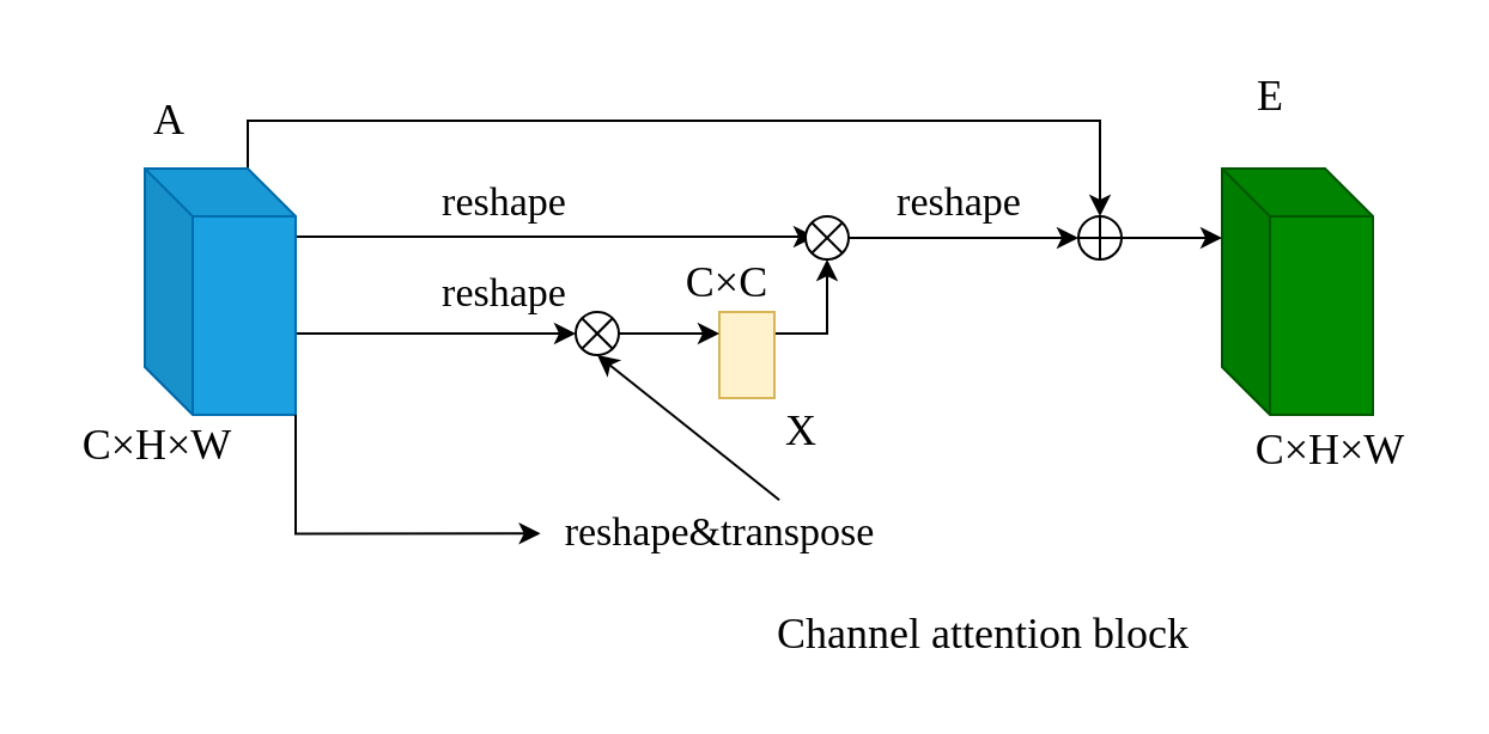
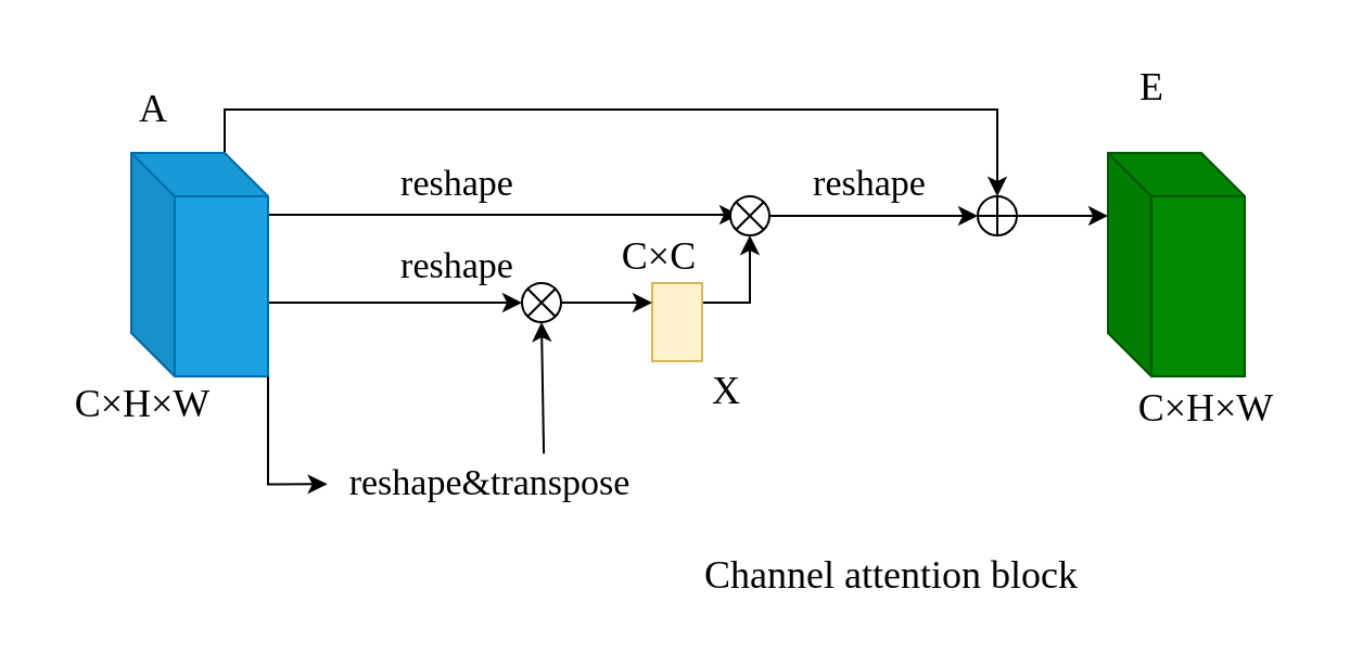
  <mxCell id="0" />
  <mxCell id="1" parent="0" />
  <mxCell id="2" style="edgeStyle=orthogonalEdgeStyle;rounded=0;orthogonalLoop=1;jettySize=auto;html=1;exitX=0;exitY=0;exitDx=63;exitDy=20;exitPerimeter=0;" edge="1" parent="1"><mxGeometry relative="1" as="geometry"><mxPoint x="340" y="98.5" as="targetPoint" /><mxPoint x="123" y="98.5" as="sourcePoint" /></mxGeometry></mxCell>
  <mxCell id="3" style="edgeStyle=orthogonalEdgeStyle;rounded=0;orthogonalLoop=1;jettySize=auto;html=1;exitX=0;exitY=0;exitDx=43;exitDy=0;exitPerimeter=0;entryX=0.5;entryY=0;entryDx=0;entryDy=0;" edge="1" parent="1" source="5" target="13"><mxGeometry relative="1" as="geometry" /></mxCell>
  <mxCell id="4" style="edgeStyle=orthogonalEdgeStyle;rounded=0;orthogonalLoop=1;jettySize=auto;html=1;exitX=0;exitY=0;exitDx=63;exitDy=61.5;exitPerimeter=0;entryX=0;entryY=0.5;entryDx=0;entryDy=0;" edge="1" parent="1" source="5" target="12"><mxGeometry relative="1" as="geometry"><Array as="points"><mxPoint x="123" y="139" /></Array></mxGeometry></mxCell>
  <mxCell id="5" value="" style="shape=cube;whiteSpace=wrap;html=1;boundedLbl=1;backgroundOutline=1;darkOpacity=0.05;darkOpacity2=0.1;fillColor=#1ba1e2;fontColor=#ffffff;strokeColor=#006EAF;" vertex="1" parent="1"><mxGeometry x="60" y="70" width="63" height="103" as="geometry" /></mxCell>
  <mxCell id="6" style="edgeStyle=orthogonalEdgeStyle;rounded=0;orthogonalLoop=1;jettySize=auto;html=1;exitX=1;exitY=0.25;exitDx=0;exitDy=0;entryX=0.5;entryY=1;entryDx=0;entryDy=0;" edge="1" parent="1" source="7" target="10"><mxGeometry relative="1" as="geometry" /></mxCell>
  <mxCell id="7" value="" style="rounded=0;whiteSpace=wrap;html=1;fillColor=#fff2cc;strokeColor=#d6b656;" vertex="1" parent="1"><mxGeometry x="300" y="130" width="23" height="36" as="geometry" /></mxCell>
  <mxCell id="8" value="" style="shape=cube;whiteSpace=wrap;html=1;boundedLbl=1;backgroundOutline=1;darkOpacity=0.05;darkOpacity2=0.1;fillColor=#008a00;fontColor=#ffffff;strokeColor=#005700;" vertex="1" parent="1"><mxGeometry x="510" y="70" width="63" height="103" as="geometry" /></mxCell>
  <mxCell id="9" style="edgeStyle=orthogonalEdgeStyle;rounded=0;orthogonalLoop=1;jettySize=auto;html=1;exitX=1;exitY=0.5;exitDx=0;exitDy=0;entryX=0;entryY=0.5;entryDx=0;entryDy=0;" edge="1" parent="1" source="10" target="13"><mxGeometry relative="1" as="geometry" /></mxCell>
  <mxCell id="10" value="" style="shape=sumEllipse;perimeter=ellipsePerimeter;whiteSpace=wrap;html=1;backgroundOutline=1;" vertex="1" parent="1"><mxGeometry x="336" y="90" width="18" height="18" as="geometry" /></mxCell>
  <mxCell id="11" style="edgeStyle=orthogonalEdgeStyle;rounded=0;orthogonalLoop=1;jettySize=auto;html=1;exitX=1;exitY=0.5;exitDx=0;exitDy=0;entryX=0;entryY=0.25;entryDx=0;entryDy=0;" edge="1" parent="1" source="12" target="7"><mxGeometry relative="1" as="geometry" /></mxCell>
  <mxCell id="12" value="" style="shape=sumEllipse;perimeter=ellipsePerimeter;whiteSpace=wrap;html=1;backgroundOutline=1;" vertex="1" parent="1"><mxGeometry x="240" y="130" width="18" height="18" as="geometry" /></mxCell>
  <mxCell id="13" value="" style="shape=orEllipse;perimeter=ellipsePerimeter;whiteSpace=wrap;html=1;backgroundOutline=1;" vertex="1" parent="1"><mxGeometry x="450" y="90" width="18" height="18" as="geometry" /></mxCell>
  <mxCell id="14" style="edgeStyle=orthogonalEdgeStyle;rounded=0;orthogonalLoop=1;jettySize=auto;html=1;exitX=1;exitY=0.5;exitDx=0;exitDy=0;entryX=0;entryY=0.282;entryDx=0;entryDy=0;entryPerimeter=0;" edge="1" parent="1" source="13" target="8"><mxGeometry relative="1" as="geometry" /></mxCell>
  <mxCell id="15" value="&lt;font style=&quot;font-size: 17px;&quot; face=&quot;Times New Roman&quot;&gt;reshape&lt;/font&gt;" style="text;html=1;align=center;verticalAlign=middle;resizable=0;points=[];autosize=1;strokeColor=none;fillColor=none;" vertex="1" parent="1"><mxGeometry x="170" y="70" width="80" height="30" as="geometry" /></mxCell>
  <mxCell id="16" value="&lt;font style=&quot;font-size: 17px;&quot; face=&quot;Times New Roman&quot;&gt;reshape&lt;/font&gt;" style="text;html=1;align=center;verticalAlign=middle;resizable=0;points=[];autosize=1;strokeColor=none;fillColor=none;" vertex="1" parent="1"><mxGeometry x="170" y="108" width="80" height="30" as="geometry" /></mxCell>
- <mxCell id="17" value="&lt;font style=&quot;font-size: 17px;&quot; face=&quot;Times New Roman&quot;&gt;reshape&amp;amp;transpose&lt;/font&gt;" style="text;html=1;align=center;verticalAlign=middle;resizable=0;points=[];autosize=1;strokeColor=none;fillColor=none;" vertex="1" parent="1"><mxGeometry x="225" y="208" width="150" height="30" as="geometry" /></mxCell>
+ <mxCell id="17" value="&lt;font style=&quot;font-size: 17px;&quot; face=&quot;Times New Roman&quot;&gt;reshape&amp;amp;transpose&lt;/font&gt;" style="text;html=1;align=center;verticalAlign=middle;resizable=0;points=[];autosize=1;strokeColor=none;fillColor=none;" vertex="1" parent="1"><mxGeometry x="150" y="208" width="150" height="30" as="geometry" /></mxCell>
  <mxCell id="18" value="&lt;font style=&quot;font-size: 17px;&quot; face=&quot;Times New Roman&quot;&gt;reshape&lt;/font&gt;" style="text;html=1;align=center;verticalAlign=middle;resizable=0;points=[];autosize=1;strokeColor=none;fillColor=none;" vertex="1" parent="1"><mxGeometry x="360" y="70" width="80" height="30" as="geometry" /></mxCell>
  <mxCell id="19" value="&lt;font style=&quot;font-size: 18px;&quot; face=&quot;Times New Roman&quot;&gt;C×H×W&lt;/font&gt;" style="text;html=1;align=center;verticalAlign=middle;resizable=0;points=[];autosize=1;strokeColor=none;fillColor=none;" vertex="1" parent="1"><mxGeometry x="20" y="166" width="90" height="40" as="geometry" /></mxCell>
  <mxCell id="20" value="&lt;font style=&quot;font-size: 18px;&quot; face=&quot;Times New Roman&quot;&gt;C×H×W&lt;/font&gt;" style="text;html=1;align=center;verticalAlign=middle;resizable=0;points=[];autosize=1;strokeColor=none;fillColor=none;" vertex="1" parent="1"><mxGeometry x="510" y="168" width="90" height="40" as="geometry" /></mxCell>
  <mxCell id="21" style="edgeStyle=orthogonalEdgeStyle;rounded=0;orthogonalLoop=1;jettySize=auto;html=1;exitX=1;exitY=1;exitDx=0;exitDy=0;exitPerimeter=0;entryX=0.002;entryY=0.489;entryDx=0;entryDy=0;entryPerimeter=0;" edge="1" parent="1" source="5" target="17"><mxGeometry relative="1" as="geometry" /></mxCell>
  <mxCell id="22" value="" style="endArrow=classic;html=1;rounded=0;entryX=0.5;entryY=1;entryDx=0;entryDy=0;exitX=0.667;exitY=0.022;exitDx=0;exitDy=0;exitPerimeter=0;" edge="1" parent="1" source="17" target="12"><mxGeometry width="50" height="50" relative="1" as="geometry"><mxPoint x="208" y="216" as="sourcePoint" /><mxPoint x="258" y="166" as="targetPoint" /></mxGeometry></mxCell>
  <mxCell id="23" value="&lt;font style=&quot;font-size: 18px;&quot; face=&quot;Times New Roman&quot;&gt;X&lt;/font&gt;" style="text;html=1;align=center;verticalAlign=middle;resizable=0;points=[];autosize=1;strokeColor=none;fillColor=none;" vertex="1" parent="1"><mxGeometry x="314" y="160" width="40" height="40" as="geometry" /></mxCell>
  <mxCell id="24" value="&lt;font style=&quot;font-size: 18px;&quot; face=&quot;Times New Roman&quot;&gt;C×C&lt;/font&gt;" style="text;html=1;align=center;verticalAlign=middle;resizable=0;points=[];autosize=1;strokeColor=none;fillColor=none;" vertex="1" parent="1"><mxGeometry x="273" y="98" width="60" height="40" as="geometry" /></mxCell>
  <mxCell id="25" value="&lt;font style=&quot;font-size: 18px;&quot; face=&quot;Times New Roman&quot;&gt;A&lt;/font&gt;&lt;span style=&quot;color: rgba(0, 0, 0, 0); font-family: monospace; font-size: 0px; text-align: start;&quot;&gt;%3CmxGraphModel%3E%3Croot%3E%3CmxCell%20id%3D%220%22%2F%3E%3CmxCell%20id%3D%221%22%20parent%3D%220%22%2F%3E%3CmxCell%20id%3D%222%22%20value%3D%22%26lt%3Bfont%20style%3D%26quot%3Bfont-size%3A%2018px%3B%26quot%3B%20face%3D%26quot%3BTimes%20New%20Roman%26quot%3B%26gt%3BX%26lt%3B%2Ffont%26gt%3B%22%20style%3D%22text%3Bhtml%3D1%3Balign%3Dcenter%3BverticalAlign%3Dmiddle%3Bresizable%3D0%3Bpoints%3D%5B%5D%3Bautosize%3D1%3BstrokeColor%3Dnone%3BfillColor%3Dnone%3B%22%20vertex%3D%221%22%20parent%3D%221%22%3E%3CmxGeometry%20x%3D%22374%22%20y%3D%22330%22%20width%3D%2240%22%20height%3D%2240%22%20as%3D%22geometry%22%2F%3E%3C%2FmxCell%3E%3C%2Froot%3E%3C%2FmxGraphModel%3E&lt;/span&gt;" style="text;html=1;align=center;verticalAlign=middle;resizable=0;points=[];autosize=1;strokeColor=none;fillColor=none;" vertex="1" parent="1"><mxGeometry x="50" y="30" width="40" height="40" as="geometry" /></mxCell>
  <mxCell id="26" value="&lt;font style=&quot;font-size: 18px;&quot; face=&quot;Times New Roman&quot;&gt;E&lt;/font&gt;" style="text;html=1;align=center;verticalAlign=middle;resizable=0;points=[];autosize=1;strokeColor=none;fillColor=none;" vertex="1" parent="1"><mxGeometry x="515" y="20" width="30" height="40" as="geometry" /></mxCell>
  <mxCell id="27" value="&lt;font style=&quot;font-size: 18px;&quot; face=&quot;Times New Roman&quot;&gt;Channel attention block&lt;/font&gt;" style="text;html=1;align=center;verticalAlign=middle;resizable=0;points=[];autosize=1;strokeColor=none;fillColor=none;" vertex="1" parent="1"><mxGeometry x="310" y="245" width="200" height="40" as="geometry" /></mxCell>
